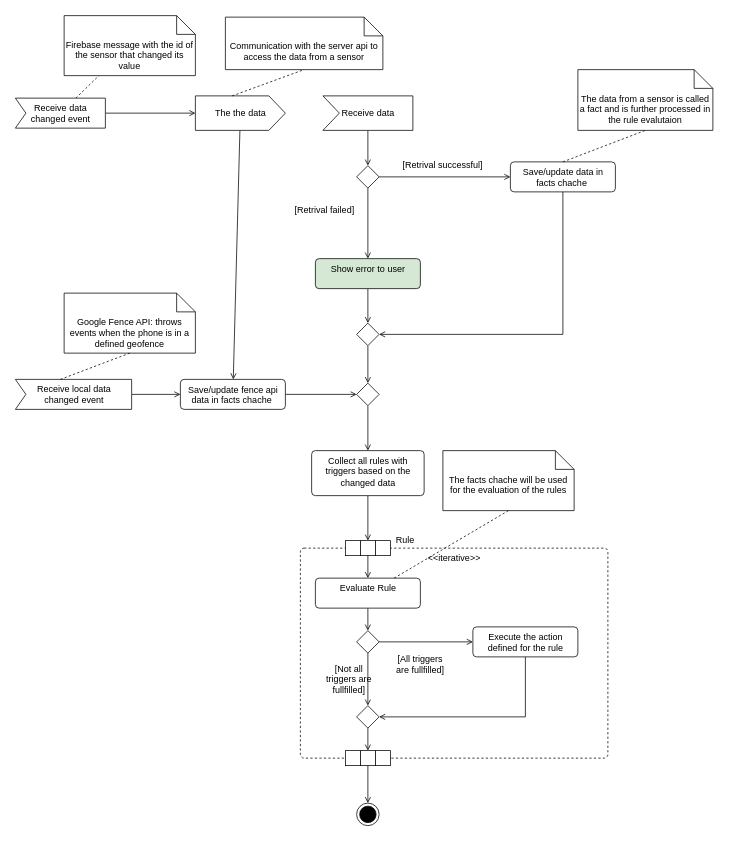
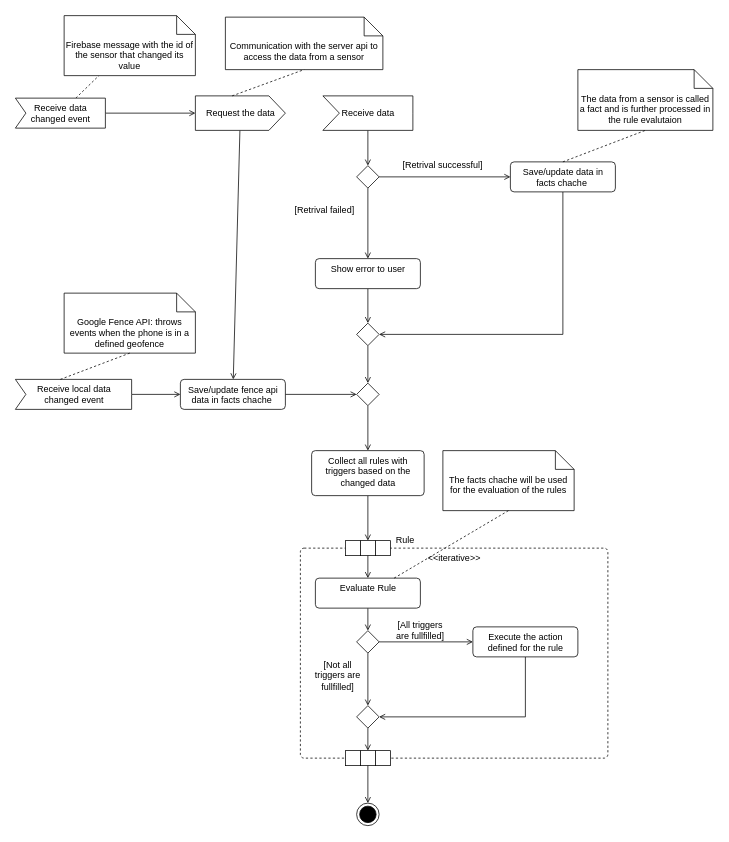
  <mxCell id="0" />
  <mxCell id="1" parent="0" />
  <mxCell id="2" style="rounded=0;orthogonalLoop=1;jettySize=auto;html=1;dashed=1;endArrow=none;endFill=0;" parent="1" source="4" target="5" edge="1"><mxGeometry relative="1" as="geometry" /></mxCell>
  <mxCell id="3" style="edgeStyle=none;rounded=0;orthogonalLoop=1;jettySize=auto;html=1;endArrow=open;endFill=0;entryX=0;entryY=0.5;entryDx=0;entryDy=0;entryPerimeter=0;" parent="1" source="4" target="21" edge="1"><mxGeometry relative="1" as="geometry"><mxPoint x="290" y="150" as="targetPoint" /></mxGeometry></mxCell>
  <mxCell id="4" value="Receive data&lt;br&gt;changed event" style="html=1;shadow=0;dashed=0;align=center;verticalAlign=middle;shape=mxgraph.arrows2.arrow;dy=0;dx=0;notch=14;" parent="1" vertex="1"><mxGeometry x="20" y="130" width="120" height="40" as="geometry" /></mxCell>
  <mxCell id="5" value="Firebase message with the id of the sensor that changed its value" style="shape=note2;boundedLbl=1;whiteSpace=wrap;html=1;size=25;verticalAlign=top;align=center;" parent="1" vertex="1"><mxGeometry x="85" y="20" width="175" height="80" as="geometry" /></mxCell>
  <mxCell id="6" value="" style="ellipse;html=1;shape=endState;fillColor=#000000;strokeColor=#000000;" parent="1" vertex="1"><mxGeometry x="475" y="1070" width="30" height="30" as="geometry" /></mxCell>
  <mxCell id="7" style="edgeStyle=none;rounded=0;orthogonalLoop=1;jettySize=auto;html=1;entryX=0.5;entryY=0;entryDx=0;entryDy=0;endArrow=open;endFill=0;" edge="1" parent="1" source="8" target="18"><mxGeometry relative="1" as="geometry" /></mxCell>
  <mxCell id="8" value="Collect all rules with&lt;br&gt;triggers based on the &lt;br&gt;changed data" style="html=1;align=center;verticalAlign=top;rounded=1;absoluteArcSize=1;arcSize=10;dashed=0;" parent="1" vertex="1"><mxGeometry x="415" y="600" width="150" height="60" as="geometry" /></mxCell>
  <mxCell id="9" value="&amp;lt;&amp;lt;iterative&amp;gt;&amp;gt;" style="html=1;align=center;verticalAlign=top;rounded=1;absoluteArcSize=1;arcSize=10;dashed=1;" parent="1" vertex="1"><mxGeometry x="400" y="730" width="410" height="280" as="geometry" /></mxCell>
  <mxCell id="10" value="Rule" style="text;html=1;strokeColor=none;fillColor=none;align=center;verticalAlign=middle;whiteSpace=wrap;rounded=0;" parent="1" vertex="1"><mxGeometry x="500" y="710" width="80" height="20" as="geometry" /></mxCell>
  <mxCell id="11" value="" style="group" parent="1" vertex="1" connectable="0"><mxGeometry x="460" y="1000" width="60" height="20" as="geometry" /></mxCell>
  <mxCell id="12" value="" style="rounded=0;whiteSpace=wrap;html=1;" parent="11" vertex="1"><mxGeometry width="20" height="20" as="geometry" /></mxCell>
  <mxCell id="13" value="" style="rounded=0;whiteSpace=wrap;html=1;" parent="11" vertex="1"><mxGeometry x="20" width="20" height="20" as="geometry" /></mxCell>
  <mxCell id="14" value="" style="rounded=0;whiteSpace=wrap;html=1;" parent="11" vertex="1"><mxGeometry x="40" width="20" height="20" as="geometry" /></mxCell>
  <mxCell id="15" style="edgeStyle=none;rounded=0;orthogonalLoop=1;jettySize=auto;html=1;entryX=0.5;entryY=0;entryDx=0;entryDy=0;endArrow=open;endFill=0;" parent="1" source="13" target="6" edge="1"><mxGeometry relative="1" as="geometry" /></mxCell>
  <mxCell id="16" value="" style="group" vertex="1" connectable="0" parent="1"><mxGeometry x="460" y="720" width="60" height="20" as="geometry" /></mxCell>
  <mxCell id="17" value="" style="rounded=0;whiteSpace=wrap;html=1;" vertex="1" parent="16"><mxGeometry width="20" height="20" as="geometry" /></mxCell>
  <mxCell id="18" value="" style="rounded=0;whiteSpace=wrap;html=1;" vertex="1" parent="16"><mxGeometry x="20" width="20" height="20" as="geometry" /></mxCell>
  <mxCell id="19" value="" style="rounded=0;whiteSpace=wrap;html=1;" vertex="1" parent="16"><mxGeometry x="40" width="20" height="20" as="geometry" /></mxCell>
  <mxCell id="20" style="edgeStyle=none;rounded=0;orthogonalLoop=1;jettySize=auto;html=1;endArrow=open;endFill=0;" edge="1" parent="1" source="21" target="60"><mxGeometry relative="1" as="geometry" /></mxCell>
- <mxCell id="21" value="The the data" style="html=1;shadow=0;dashed=0;align=center;verticalAlign=middle;shape=mxgraph.arrows2.arrow;dy=0;dx=22;notch=0;" vertex="1" parent="1"><mxGeometry x="260" y="127" width="120" height="46" as="geometry" /></mxCell>
+ <mxCell id="21" value="Request the data" style="html=1;shadow=0;dashed=0;align=center;verticalAlign=middle;shape=mxgraph.arrows2.arrow;dy=0;dx=22;notch=0;" vertex="1" parent="1"><mxGeometry x="260" y="127" width="120" height="46" as="geometry" /></mxCell>
  <mxCell id="22" style="edgeStyle=none;rounded=0;orthogonalLoop=1;jettySize=auto;html=1;entryX=0.5;entryY=0;entryDx=0;entryDy=0;endArrow=open;endFill=0;" edge="1" parent="1" source="23" target="28"><mxGeometry relative="1" as="geometry" /></mxCell>
  <mxCell id="23" value="Receive data" style="html=1;shadow=0;dashed=0;align=center;verticalAlign=middle;shape=mxgraph.arrows2.arrow;dy=0;dx=0;notch=22;" vertex="1" parent="1"><mxGeometry x="430" y="127" width="120" height="46" as="geometry" /></mxCell>
  <mxCell id="24" value="Communication with the server api to access the data from a sensor" style="shape=note2;boundedLbl=1;whiteSpace=wrap;html=1;size=25;verticalAlign=top;align=center;" vertex="1" parent="1"><mxGeometry x="300" y="22" width="210" height="70" as="geometry" /></mxCell>
  <mxCell id="25" style="rounded=0;orthogonalLoop=1;jettySize=auto;html=1;dashed=1;endArrow=none;endFill=0;entryX=0.5;entryY=1;entryDx=0;entryDy=0;entryPerimeter=0;exitX=0;exitY=0;exitDx=49;exitDy=0;exitPerimeter=0;" edge="1" parent="1" source="21" target="24"><mxGeometry relative="1" as="geometry"><mxPoint x="115.263" y="140" as="sourcePoint" /><mxPoint x="570" y="100" as="targetPoint" /></mxGeometry></mxCell>
  <mxCell id="26" style="edgeStyle=none;rounded=0;orthogonalLoop=1;jettySize=auto;html=1;entryX=0.5;entryY=0;entryDx=0;entryDy=0;endArrow=open;endFill=0;" edge="1" parent="1" source="28" target="30"><mxGeometry relative="1" as="geometry" /></mxCell>
  <mxCell id="27" style="edgeStyle=none;rounded=0;orthogonalLoop=1;jettySize=auto;html=1;entryX=0;entryY=0.5;entryDx=0;entryDy=0;endArrow=open;endFill=0;" edge="1" parent="1" source="28" target="35"><mxGeometry relative="1" as="geometry" /></mxCell>
  <mxCell id="28" value="" style="rhombus;" vertex="1" parent="1"><mxGeometry x="475" y="220" width="30" height="30" as="geometry" /></mxCell>
  <mxCell id="29" style="edgeStyle=none;rounded=0;orthogonalLoop=1;jettySize=auto;html=1;entryX=0.5;entryY=0;entryDx=0;entryDy=0;endArrow=open;endFill=0;" edge="1" parent="1" source="30" target="32"><mxGeometry relative="1" as="geometry" /></mxCell>
- <mxCell id="30" value="Show error to user" style="html=1;align=center;verticalAlign=top;rounded=1;absoluteArcSize=1;arcSize=10;dashed=0;fillColor=#d5e8d4;" vertex="1" parent="1"><mxGeometry x="420" y="344" width="140" height="40" as="geometry" /></mxCell>
+ <mxCell id="30" value="Show error to user" style="html=1;align=center;verticalAlign=top;rounded=1;absoluteArcSize=1;arcSize=10;dashed=0;" vertex="1" parent="1"><mxGeometry x="420" y="344" width="140" height="40" as="geometry" /></mxCell>
  <mxCell id="31" style="edgeStyle=none;rounded=0;orthogonalLoop=1;jettySize=auto;html=1;entryX=0.5;entryY=0;entryDx=0;entryDy=0;endArrow=open;endFill=0;" edge="1" parent="1" source="32" target="43"><mxGeometry relative="1" as="geometry" /></mxCell>
  <mxCell id="32" value="" style="rhombus;" vertex="1" parent="1"><mxGeometry x="475" y="430" width="30" height="30" as="geometry" /></mxCell>
  <mxCell id="33" value="[Retrival failed]" style="text;html=1;strokeColor=none;fillColor=none;align=center;verticalAlign=middle;whiteSpace=wrap;rounded=0;" vertex="1" parent="1"><mxGeometry x="390" y="270" width="85" height="20" as="geometry" /></mxCell>
  <mxCell id="34" style="edgeStyle=none;rounded=0;orthogonalLoop=1;jettySize=auto;html=1;entryX=1;entryY=0.5;entryDx=0;entryDy=0;endArrow=open;endFill=0;" edge="1" parent="1" source="35" target="32"><mxGeometry relative="1" as="geometry"><Array as="points"><mxPoint x="750" y="445" /></Array></mxGeometry></mxCell>
  <mxCell id="35" value="Save/update data in &lt;br&gt;facts chache&amp;nbsp;" style="html=1;align=center;verticalAlign=top;rounded=1;absoluteArcSize=1;arcSize=10;dashed=0;" vertex="1" parent="1"><mxGeometry x="680" y="215" width="140" height="40" as="geometry" /></mxCell>
  <mxCell id="36" value="[Retrival successful]" style="text;html=1;strokeColor=none;fillColor=none;align=center;verticalAlign=middle;whiteSpace=wrap;rounded=0;" vertex="1" parent="1"><mxGeometry x="530" y="210" width="120" height="20" as="geometry" /></mxCell>
  <mxCell id="37" value="The data from a sensor is called a fact and is further processed in the rule evalutaion" style="shape=note2;boundedLbl=1;whiteSpace=wrap;html=1;size=25;verticalAlign=top;align=center;" vertex="1" parent="1"><mxGeometry x="770" y="92" width="180" height="81" as="geometry" /></mxCell>
  <mxCell id="38" style="rounded=0;orthogonalLoop=1;jettySize=auto;html=1;dashed=1;endArrow=none;endFill=0;entryX=0.5;entryY=1;entryDx=0;entryDy=0;entryPerimeter=0;exitX=0.5;exitY=0;exitDx=0;exitDy=0;" edge="1" parent="1" source="35" target="37"><mxGeometry relative="1" as="geometry"><mxPoint x="600" y="187" as="sourcePoint" /><mxPoint x="716" y="140" as="targetPoint" /></mxGeometry></mxCell>
  <mxCell id="39" style="edgeStyle=none;rounded=0;orthogonalLoop=1;jettySize=auto;html=1;entryX=0;entryY=0.5;entryDx=0;entryDy=0;endArrow=open;endFill=0;" edge="1" parent="1" source="40" target="60"><mxGeometry relative="1" as="geometry" /></mxCell>
  <mxCell id="40" value="Receive local data&lt;br&gt;changed event" style="html=1;shadow=0;dashed=0;align=center;verticalAlign=middle;shape=mxgraph.arrows2.arrow;dy=0;dx=0;notch=14;" vertex="1" parent="1"><mxGeometry x="20" y="505" width="155" height="40" as="geometry" /></mxCell>
  <mxCell id="41" value="Google Fence API: throws events when the phone is in a defined geofence" style="shape=note2;boundedLbl=1;whiteSpace=wrap;html=1;size=25;verticalAlign=top;align=center;" vertex="1" parent="1"><mxGeometry x="85" y="390" width="175" height="80" as="geometry" /></mxCell>
  <mxCell id="42" style="edgeStyle=none;rounded=0;orthogonalLoop=1;jettySize=auto;html=1;entryX=0.5;entryY=0;entryDx=0;entryDy=0;endArrow=open;endFill=0;" edge="1" parent="1" source="43" target="8"><mxGeometry relative="1" as="geometry" /></mxCell>
  <mxCell id="43" value="" style="rhombus;" vertex="1" parent="1"><mxGeometry x="475" y="510" width="30" height="30" as="geometry" /></mxCell>
  <mxCell id="44" style="rounded=0;orthogonalLoop=1;jettySize=auto;html=1;dashed=1;endArrow=none;endFill=0;entryX=0.5;entryY=1;entryDx=0;entryDy=0;entryPerimeter=0;exitX=0;exitY=0;exitDx=60;exitDy=0;exitPerimeter=0;" edge="1" parent="1" source="40" target="41"><mxGeometry relative="1" as="geometry"><mxPoint x="110.556" y="140" as="sourcePoint" /><mxPoint x="141.389" y="110" as="targetPoint" /></mxGeometry></mxCell>
  <mxCell id="45" style="edgeStyle=none;rounded=0;orthogonalLoop=1;jettySize=auto;html=1;endArrow=open;endFill=0;" edge="1" parent="1" source="46" target="52"><mxGeometry relative="1" as="geometry" /></mxCell>
  <mxCell id="46" value="Evaluate Rule" style="html=1;align=center;verticalAlign=top;rounded=1;absoluteArcSize=1;arcSize=10;dashed=0;" vertex="1" parent="1"><mxGeometry x="420" y="770" width="140" height="40" as="geometry" /></mxCell>
  <mxCell id="47" value="The facts chache will be used for the evaluation of the rules" style="shape=note2;boundedLbl=1;whiteSpace=wrap;html=1;size=25;verticalAlign=top;align=center;" vertex="1" parent="1"><mxGeometry x="590" y="600" width="175" height="80" as="geometry" /></mxCell>
  <mxCell id="48" style="rounded=0;orthogonalLoop=1;jettySize=auto;html=1;dashed=1;endArrow=none;endFill=0;entryX=0.5;entryY=1;entryDx=0;entryDy=0;entryPerimeter=0;exitX=0.75;exitY=0;exitDx=0;exitDy=0;" edge="1" parent="1" source="46" target="47"><mxGeometry relative="1" as="geometry"><mxPoint x="90" y="515" as="sourcePoint" /><mxPoint x="182.5" y="480" as="targetPoint" /></mxGeometry></mxCell>
  <mxCell id="49" style="edgeStyle=none;rounded=0;orthogonalLoop=1;jettySize=auto;html=1;entryX=0.5;entryY=0;entryDx=0;entryDy=0;endArrow=open;endFill=0;" edge="1" parent="1" source="18" target="46"><mxGeometry relative="1" as="geometry" /></mxCell>
  <mxCell id="50" style="edgeStyle=none;rounded=0;orthogonalLoop=1;jettySize=auto;html=1;endArrow=open;endFill=0;" edge="1" parent="1" source="52" target="54"><mxGeometry relative="1" as="geometry" /></mxCell>
  <mxCell id="51" style="edgeStyle=none;rounded=0;orthogonalLoop=1;jettySize=auto;html=1;entryX=0;entryY=0.5;entryDx=0;entryDy=0;endArrow=open;endFill=0;" edge="1" parent="1" source="52" target="56"><mxGeometry relative="1" as="geometry" /></mxCell>
  <mxCell id="52" value="" style="rhombus;" vertex="1" parent="1"><mxGeometry x="475" y="840" width="30" height="30" as="geometry" /></mxCell>
  <mxCell id="53" style="edgeStyle=none;rounded=0;orthogonalLoop=1;jettySize=auto;html=1;endArrow=open;endFill=0;" edge="1" parent="1" source="54" target="13"><mxGeometry relative="1" as="geometry" /></mxCell>
  <mxCell id="54" value="" style="rhombus;" vertex="1" parent="1"><mxGeometry x="475" y="940" width="30" height="30" as="geometry" /></mxCell>
  <mxCell id="55" style="edgeStyle=none;rounded=0;orthogonalLoop=1;jettySize=auto;html=1;entryX=1;entryY=0.5;entryDx=0;entryDy=0;endArrow=open;endFill=0;" edge="1" parent="1" source="56" target="54"><mxGeometry relative="1" as="geometry"><Array as="points"><mxPoint x="700" y="955" /></Array></mxGeometry></mxCell>
  <mxCell id="56" value="Execute the action&lt;br&gt;defined for the rule" style="html=1;align=center;verticalAlign=top;rounded=1;absoluteArcSize=1;arcSize=10;dashed=0;" vertex="1" parent="1"><mxGeometry x="630" y="835" width="140" height="40" as="geometry" /></mxCell>
- <mxCell id="57" value="[All triggers are fullfilled]" style="text;html=1;strokeColor=none;fillColor=none;align=center;verticalAlign=middle;whiteSpace=wrap;rounded=0;" vertex="1" parent="1"><mxGeometry x="520" y="875" width="80" height="20" as="geometry" /></mxCell>
- <mxCell id="58" value="[Not all triggers are fullfilled]" style="text;html=1;strokeColor=none;fillColor=none;align=center;verticalAlign=middle;whiteSpace=wrap;rounded=0;" vertex="1" parent="1"><mxGeometry x="425" y="880" width="80" height="50" as="geometry" /></mxCell>
+ <mxCell id="57" value="[All triggers are fullfilled]" style="text;html=1;strokeColor=none;fillColor=none;align=center;verticalAlign=middle;whiteSpace=wrap;rounded=0;" vertex="1" parent="1"><mxGeometry x="520" y="830" width="80" height="20" as="geometry" /></mxCell>
+ <mxCell id="58" value="[Not all triggers are fullfilled]" style="text;html=1;strokeColor=none;fillColor=none;align=center;verticalAlign=middle;whiteSpace=wrap;rounded=0;" vertex="1" parent="1"><mxGeometry x="410" y="875" width="80" height="50" as="geometry" /></mxCell>
  <mxCell id="59" style="edgeStyle=none;rounded=0;orthogonalLoop=1;jettySize=auto;html=1;entryX=0;entryY=0.5;entryDx=0;entryDy=0;endArrow=open;endFill=0;" edge="1" parent="1" source="60" target="43"><mxGeometry relative="1" as="geometry" /></mxCell>
  <mxCell id="60" value="Save/update fence api&lt;br&gt;data in facts chache&amp;nbsp;" style="html=1;align=center;verticalAlign=top;rounded=1;absoluteArcSize=1;arcSize=10;dashed=0;" vertex="1" parent="1"><mxGeometry x="240" y="505" width="140" height="40" as="geometry" /></mxCell>
